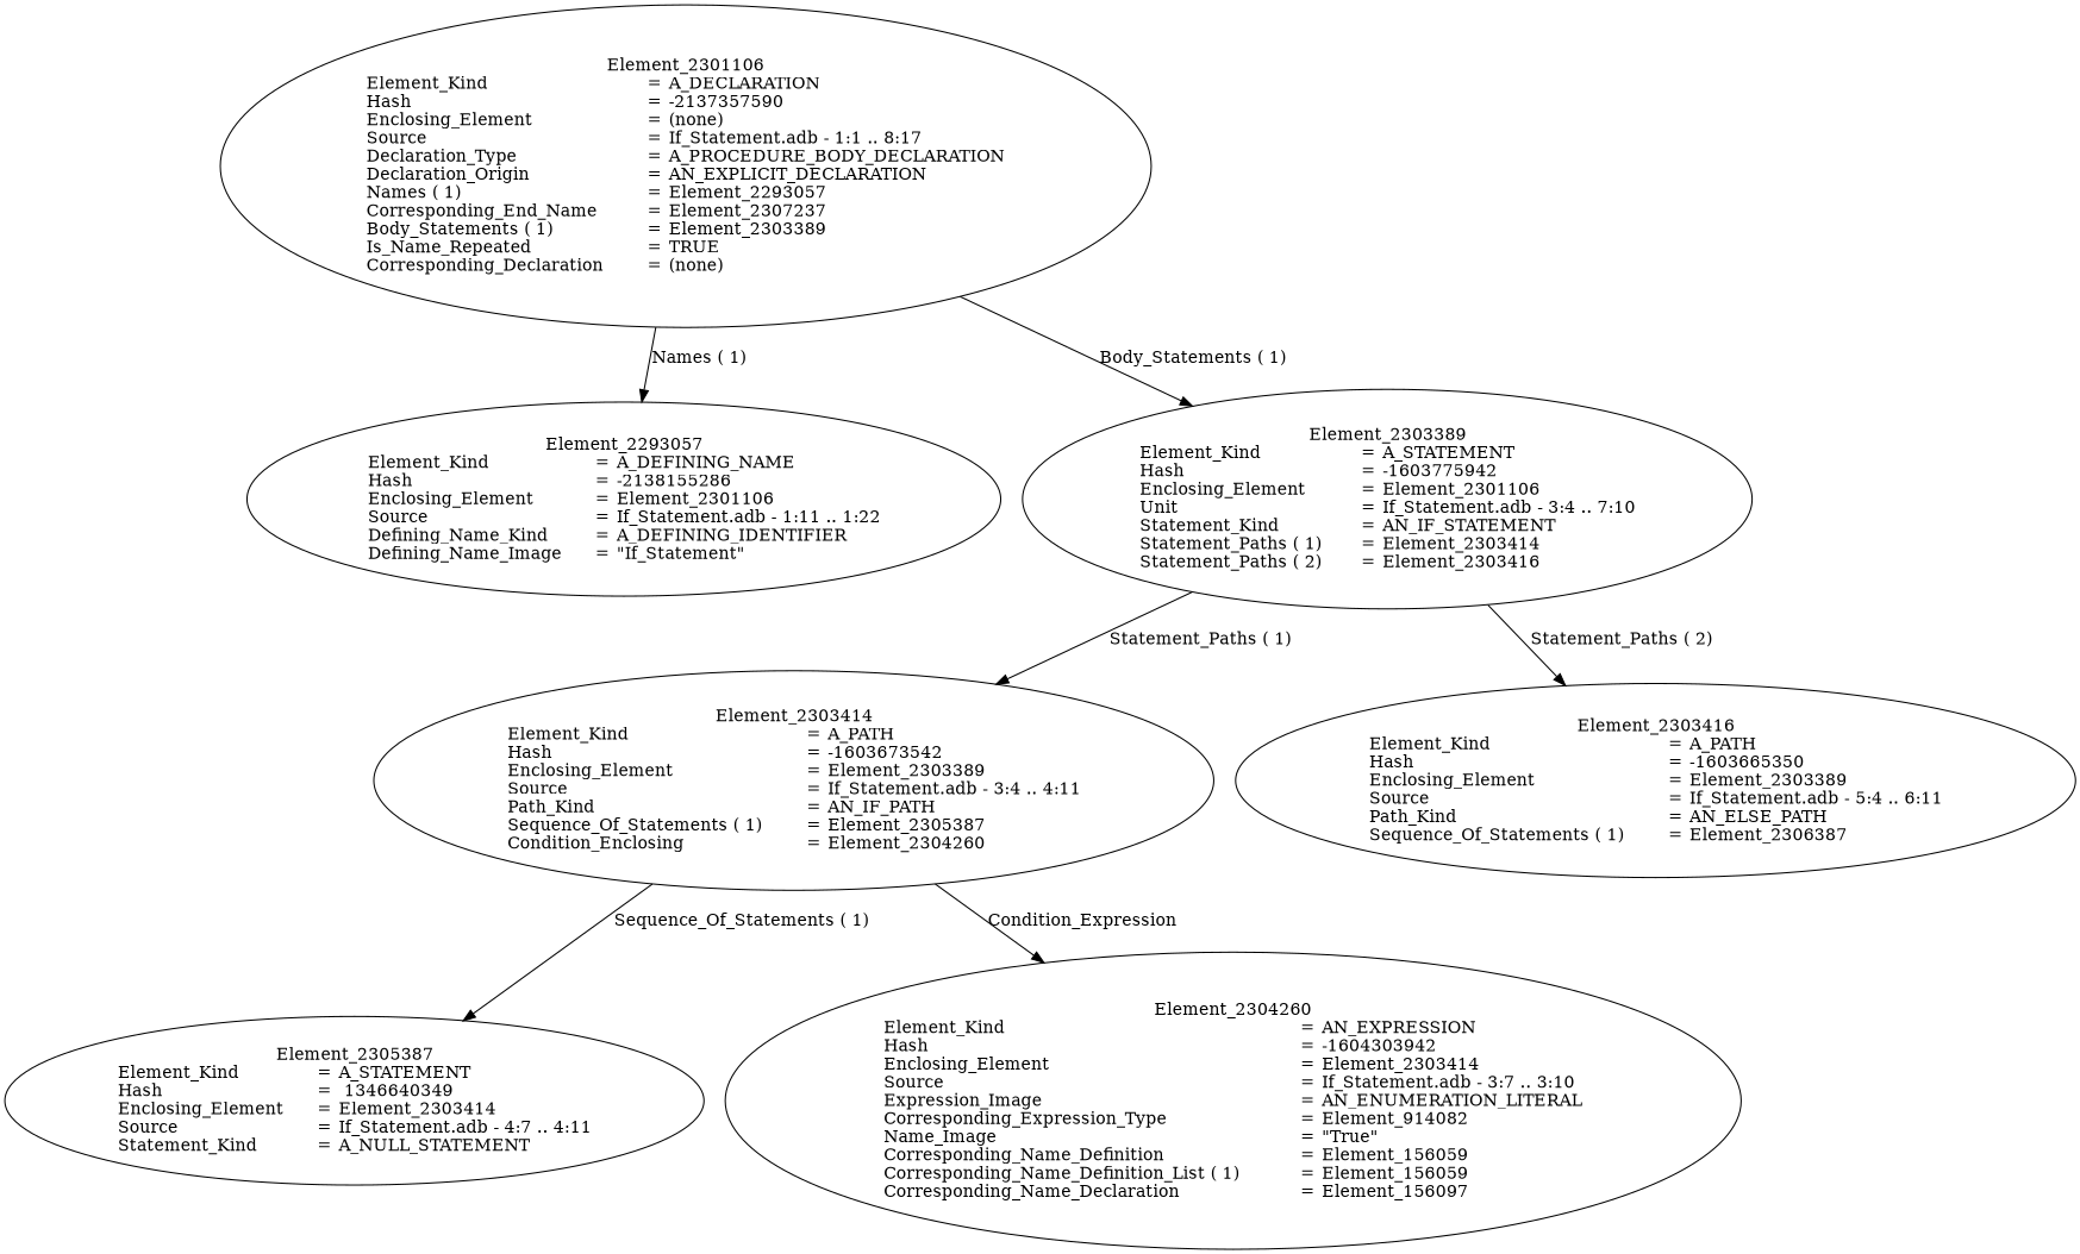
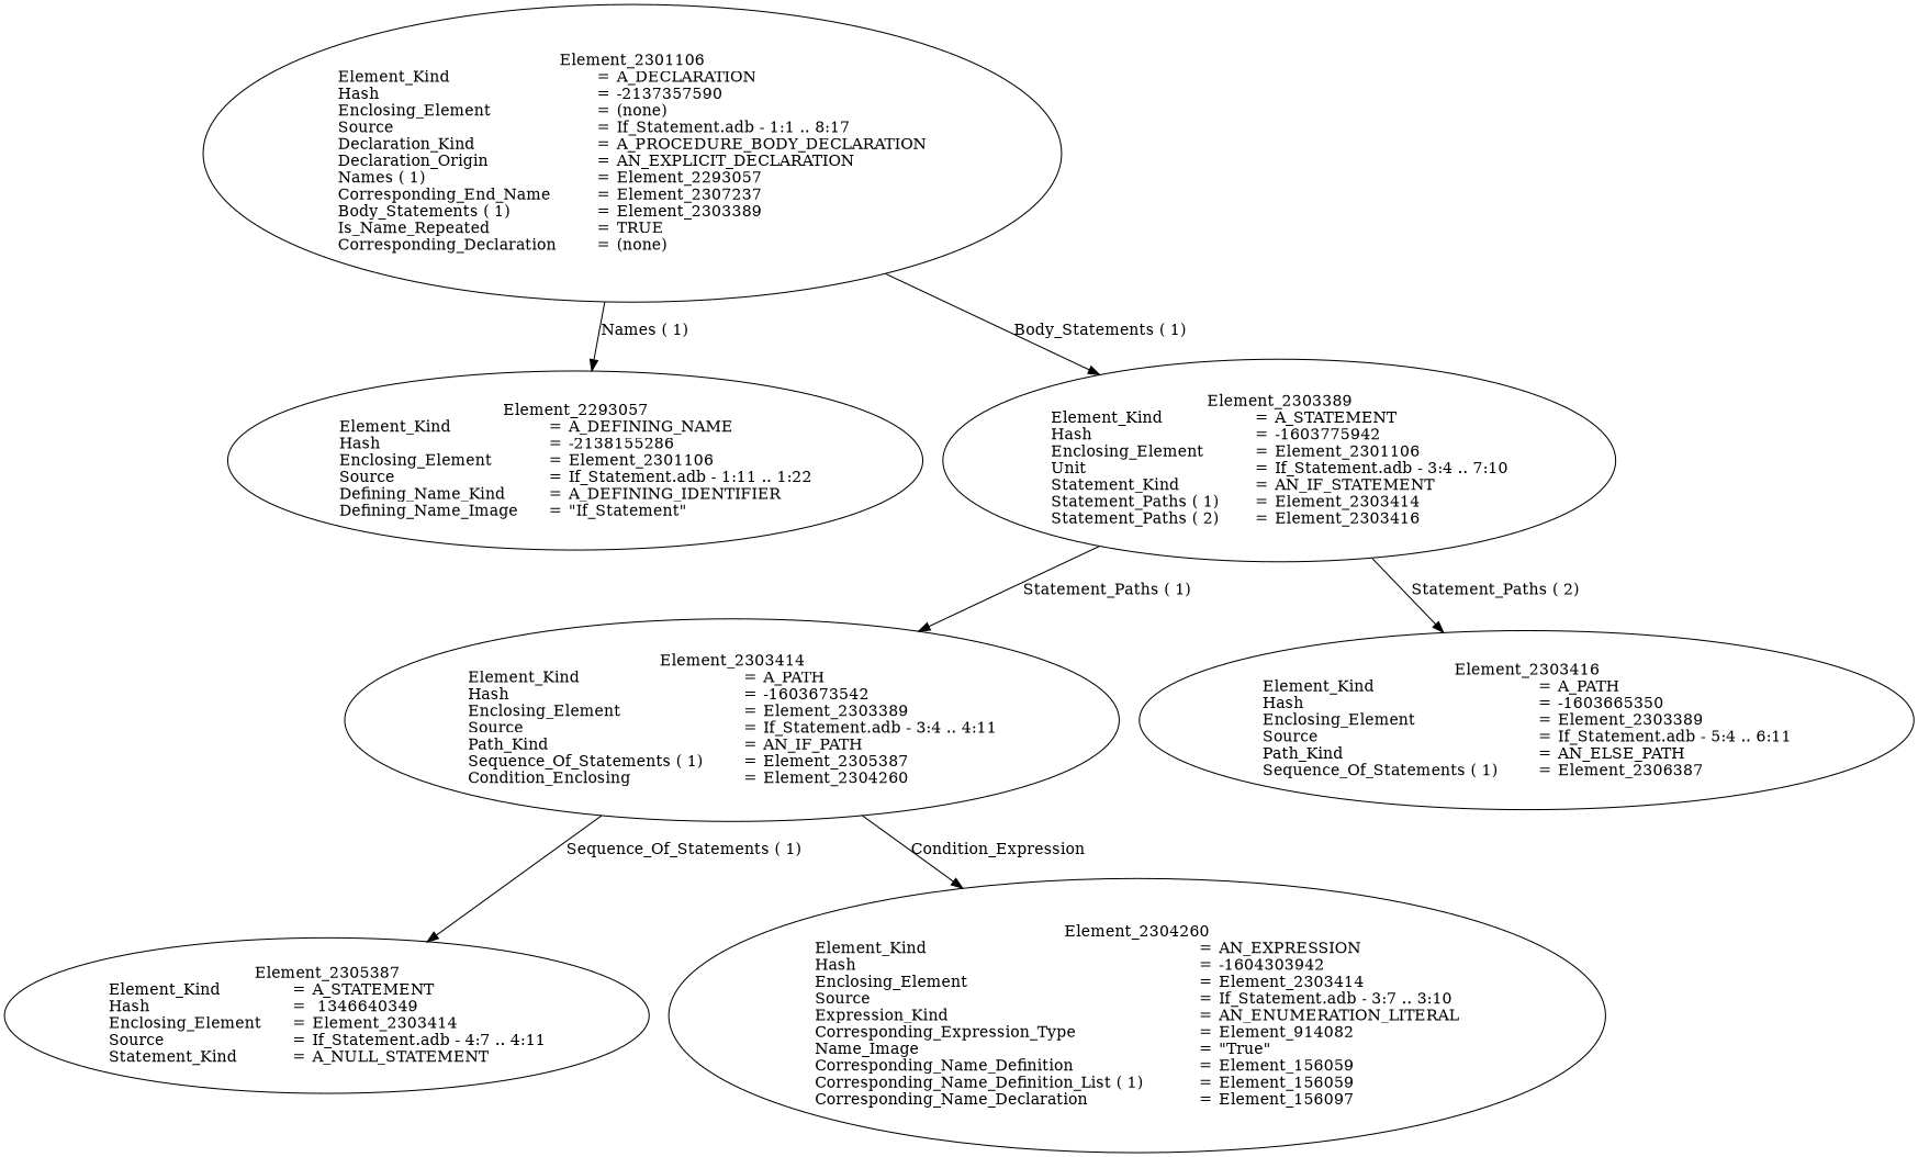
  digraph {
-   n1 [label=<<TABLE BORDER="0" CELLBORDER="0" CELLSPACING="0" CELLPADDING="0">            <TR><TD COLSPAN="3">Element_2301106</TD></TR>           <TR><TD ALIGN="LEFT">Element_Kind    </TD><TD> = </TD><TD ALIGN="LEFT">A_DECLARATION</TD></TR>           <TR><TD ALIGN="LEFT">Hash  </TD><TD> = </TD><TD ALIGN="LEFT">-2137357590</TD></TR>           <TR><TD ALIGN="LEFT">Enclosing_Element     </TD><TD> = </TD><TD ALIGN="LEFT">(none)</TD></TR>           <TR><TD ALIGN="LEFT">Source  </TD><TD> = </TD><TD ALIGN="LEFT">If_Statement.adb - 1:1 .. 8:17</TD></TR>           <TR><TD ALIGN="LEFT">Declaration_Type     </TD><TD> = </TD><TD ALIGN="LEFT">A_PROCEDURE_BODY_DECLARATION</TD></TR>           <TR><TD ALIGN="LEFT">Declaration_Origin     </TD><TD> = </TD><TD ALIGN="LEFT">AN_EXPLICIT_DECLARATION</TD></TR>           <TR><TD ALIGN="LEFT">Names ( 1)   </TD><TD> = </TD><TD ALIGN="LEFT">Element_2293057</TD></TR>           <TR><TD ALIGN="LEFT">Corresponding_End_Name      </TD><TD> = </TD><TD ALIGN="LEFT">Element_2307237</TD></TR>           <TR><TD ALIGN="LEFT">Body_Statements ( 1)      </TD><TD> = </TD><TD ALIGN="LEFT">Element_2303389</TD></TR>           <TR><TD ALIGN="LEFT">Is_Name_Repeated     </TD><TD> = </TD><TD ALIGN="LEFT">TRUE</TD></TR>           <TR><TD ALIGN="LEFT">Corresponding_Declaration       </TD><TD> = </TD><TD ALIGN="LEFT">(none)</TD></TR>           </TABLE>>]
+   n1 [label=<<TABLE BORDER="0" CELLBORDER="0" CELLSPACING="0" CELLPADDING="0">            <TR><TD COLSPAN="3">Element_2301106</TD></TR>           <TR><TD ALIGN="LEFT">Element_Kind    </TD><TD> = </TD><TD ALIGN="LEFT">A_DECLARATION</TD></TR>           <TR><TD ALIGN="LEFT">Hash  </TD><TD> = </TD><TD ALIGN="LEFT">-2137357590</TD></TR>           <TR><TD ALIGN="LEFT">Enclosing_Element     </TD><TD> = </TD><TD ALIGN="LEFT">(none)</TD></TR>           <TR><TD ALIGN="LEFT">Source  </TD><TD> = </TD><TD ALIGN="LEFT">If_Statement.adb - 1:1 .. 8:17</TD></TR>           <TR><TD ALIGN="LEFT">Declaration_Kind     </TD><TD> = </TD><TD ALIGN="LEFT">A_PROCEDURE_BODY_DECLARATION</TD></TR>           <TR><TD ALIGN="LEFT">Declaration_Origin     </TD><TD> = </TD><TD ALIGN="LEFT">AN_EXPLICIT_DECLARATION</TD></TR>           <TR><TD ALIGN="LEFT">Names ( 1)   </TD><TD> = </TD><TD ALIGN="LEFT">Element_2293057</TD></TR>           <TR><TD ALIGN="LEFT">Corresponding_End_Name      </TD><TD> = </TD><TD ALIGN="LEFT">Element_2307237</TD></TR>           <TR><TD ALIGN="LEFT">Body_Statements ( 1)      </TD><TD> = </TD><TD ALIGN="LEFT">Element_2303389</TD></TR>           <TR><TD ALIGN="LEFT">Is_Name_Repeated     </TD><TD> = </TD><TD ALIGN="LEFT">TRUE</TD></TR>           <TR><TD ALIGN="LEFT">Corresponding_Declaration       </TD><TD> = </TD><TD ALIGN="LEFT">(none)</TD></TR>           </TABLE>>]
    n2 [label=<<TABLE BORDER="0" CELLBORDER="0" CELLSPACING="0" CELLPADDING="0">            <TR><TD COLSPAN="3">Element_2293057</TD></TR>           <TR><TD ALIGN="LEFT">Element_Kind    </TD><TD> = </TD><TD ALIGN="LEFT">A_DEFINING_NAME</TD></TR>           <TR><TD ALIGN="LEFT">Hash  </TD><TD> = </TD><TD ALIGN="LEFT">-2138155286</TD></TR>           <TR><TD ALIGN="LEFT">Enclosing_Element     </TD><TD> = </TD><TD ALIGN="LEFT">Element_2301106</TD></TR>           <TR><TD ALIGN="LEFT">Source  </TD><TD> = </TD><TD ALIGN="LEFT">If_Statement.adb - 1:11 .. 1:22</TD></TR>           <TR><TD ALIGN="LEFT">Defining_Name_Kind     </TD><TD> = </TD><TD ALIGN="LEFT">A_DEFINING_IDENTIFIER</TD></TR>           <TR><TD ALIGN="LEFT">Defining_Name_Image     </TD><TD> = </TD><TD ALIGN="LEFT">"If_Statement"</TD></TR>           </TABLE>>]
    n3 [label=<<TABLE BORDER="0" CELLBORDER="0" CELLSPACING="0" CELLPADDING="0">            <TR><TD COLSPAN="3">Element_2303389</TD></TR>           <TR><TD ALIGN="LEFT">Element_Kind    </TD><TD> = </TD><TD ALIGN="LEFT">A_STATEMENT</TD></TR>           <TR><TD ALIGN="LEFT">Hash  </TD><TD> = </TD><TD ALIGN="LEFT">-1603775942</TD></TR>           <TR><TD ALIGN="LEFT">Enclosing_Element     </TD><TD> = </TD><TD ALIGN="LEFT">Element_2301106</TD></TR>           <TR><TD ALIGN="LEFT">Unit  </TD><TD> = </TD><TD ALIGN="LEFT">If_Statement.adb - 3:4 .. 7:10</TD></TR>           <TR><TD ALIGN="LEFT">Statement_Kind    </TD><TD> = </TD><TD ALIGN="LEFT">AN_IF_STATEMENT</TD></TR>           <TR><TD ALIGN="LEFT">Statement_Paths ( 1)      </TD><TD> = </TD><TD ALIGN="LEFT">Element_2303414</TD></TR>           <TR><TD ALIGN="LEFT">Statement_Paths ( 2)      </TD><TD> = </TD><TD ALIGN="LEFT">Element_2303416</TD></TR>           </TABLE>>]
    n4 [label=<<TABLE BORDER="0" CELLBORDER="0" CELLSPACING="0" CELLPADDING="0">            <TR><TD COLSPAN="3">Element_2303414</TD></TR>           <TR><TD ALIGN="LEFT">Element_Kind    </TD><TD> = </TD><TD ALIGN="LEFT">A_PATH</TD></TR>           <TR><TD ALIGN="LEFT">Hash  </TD><TD> = </TD><TD ALIGN="LEFT">-1603673542</TD></TR>           <TR><TD ALIGN="LEFT">Enclosing_Element     </TD><TD> = </TD><TD ALIGN="LEFT">Element_2303389</TD></TR>           <TR><TD ALIGN="LEFT">Source  </TD><TD> = </TD><TD ALIGN="LEFT">If_Statement.adb - 3:4 .. 4:11</TD></TR>           <TR><TD ALIGN="LEFT">Path_Kind   </TD><TD> = </TD><TD ALIGN="LEFT">AN_IF_PATH</TD></TR>           <TR><TD ALIGN="LEFT">Sequence_Of_Statements ( 1)       </TD><TD> = </TD><TD ALIGN="LEFT">Element_2305387</TD></TR>           <TR><TD ALIGN="LEFT">Condition_Enclosing      </TD><TD> = </TD><TD ALIGN="LEFT">Element_2304260</TD></TR>           </TABLE>>]
    n5 [label=<<TABLE BORDER="0" CELLBORDER="0" CELLSPACING="0" CELLPADDING="0">            <TR><TD COLSPAN="3">Element_2303416</TD></TR>           <TR><TD ALIGN="LEFT">Element_Kind    </TD><TD> = </TD><TD ALIGN="LEFT">A_PATH</TD></TR>           <TR><TD ALIGN="LEFT">Hash  </TD><TD> = </TD><TD ALIGN="LEFT">-1603665350</TD></TR>           <TR><TD ALIGN="LEFT">Enclosing_Element     </TD><TD> = </TD><TD ALIGN="LEFT">Element_2303389</TD></TR>           <TR><TD ALIGN="LEFT">Source  </TD><TD> = </TD><TD ALIGN="LEFT">If_Statement.adb - 5:4 .. 6:11</TD></TR>           <TR><TD ALIGN="LEFT">Path_Kind   </TD><TD> = </TD><TD ALIGN="LEFT">AN_ELSE_PATH</TD></TR>           <TR><TD ALIGN="LEFT">Sequence_Of_Statements ( 1)       </TD><TD> = </TD><TD ALIGN="LEFT">Element_2306387</TD></TR>           </TABLE>>]
    n6 [label=<<TABLE BORDER="0" CELLBORDER="0" CELLSPACING="0" CELLPADDING="0">            <TR><TD COLSPAN="3">Element_2305387</TD></TR>           <TR><TD ALIGN="LEFT">Element_Kind    </TD><TD> = </TD><TD ALIGN="LEFT">A_STATEMENT</TD></TR>           <TR><TD ALIGN="LEFT">Hash  </TD><TD> = </TD><TD ALIGN="LEFT"> 1346640349</TD></TR>           <TR><TD ALIGN="LEFT">Enclosing_Element     </TD><TD> = </TD><TD ALIGN="LEFT">Element_2303414</TD></TR>           <TR><TD ALIGN="LEFT">Source  </TD><TD> = </TD><TD ALIGN="LEFT">If_Statement.adb - 4:7 .. 4:11</TD></TR>           <TR><TD ALIGN="LEFT">Statement_Kind    </TD><TD> = </TD><TD ALIGN="LEFT">A_NULL_STATEMENT</TD></TR>           </TABLE>>]
-   n7 [label=<<TABLE BORDER="0" CELLBORDER="0" CELLSPACING="0" CELLPADDING="0">            <TR><TD COLSPAN="3">Element_2304260</TD></TR>           <TR><TD ALIGN="LEFT">Element_Kind    </TD><TD> = </TD><TD ALIGN="LEFT">AN_EXPRESSION</TD></TR>           <TR><TD ALIGN="LEFT">Hash  </TD><TD> = </TD><TD ALIGN="LEFT">-1604303942</TD></TR>           <TR><TD ALIGN="LEFT">Enclosing_Element     </TD><TD> = </TD><TD ALIGN="LEFT">Element_2303414</TD></TR>           <TR><TD ALIGN="LEFT">Source  </TD><TD> = </TD><TD ALIGN="LEFT">If_Statement.adb - 3:7 .. 3:10</TD></TR>           <TR><TD ALIGN="LEFT">Expression_Image    </TD><TD> = </TD><TD ALIGN="LEFT">AN_ENUMERATION_LITERAL</TD></TR>           <TR><TD ALIGN="LEFT">Corresponding_Expression_Type        </TD><TD> = </TD><TD ALIGN="LEFT">Element_914082</TD></TR>           <TR><TD ALIGN="LEFT">Name_Image   </TD><TD> = </TD><TD ALIGN="LEFT">"True"</TD></TR>           <TR><TD ALIGN="LEFT">Corresponding_Name_Definition        </TD><TD> = </TD><TD ALIGN="LEFT">Element_156059</TD></TR>           <TR><TD ALIGN="LEFT">Corresponding_Name_Definition_List ( 1)          </TD><TD> = </TD><TD ALIGN="LEFT">Element_156059</TD></TR>           <TR><TD ALIGN="LEFT">Corresponding_Name_Declaration        </TD><TD> = </TD><TD ALIGN="LEFT">Element_156097</TD></TR>           </TABLE>>]
+   n7 [label=<<TABLE BORDER="0" CELLBORDER="0" CELLSPACING="0" CELLPADDING="0">            <TR><TD COLSPAN="3">Element_2304260</TD></TR>           <TR><TD ALIGN="LEFT">Element_Kind    </TD><TD> = </TD><TD ALIGN="LEFT">AN_EXPRESSION</TD></TR>           <TR><TD ALIGN="LEFT">Hash  </TD><TD> = </TD><TD ALIGN="LEFT">-1604303942</TD></TR>           <TR><TD ALIGN="LEFT">Enclosing_Element     </TD><TD> = </TD><TD ALIGN="LEFT">Element_2303414</TD></TR>           <TR><TD ALIGN="LEFT">Source  </TD><TD> = </TD><TD ALIGN="LEFT">If_Statement.adb - 3:7 .. 3:10</TD></TR>           <TR><TD ALIGN="LEFT">Expression_Kind    </TD><TD> = </TD><TD ALIGN="LEFT">AN_ENUMERATION_LITERAL</TD></TR>           <TR><TD ALIGN="LEFT">Corresponding_Expression_Type        </TD><TD> = </TD><TD ALIGN="LEFT">Element_914082</TD></TR>           <TR><TD ALIGN="LEFT">Name_Image   </TD><TD> = </TD><TD ALIGN="LEFT">"True"</TD></TR>           <TR><TD ALIGN="LEFT">Corresponding_Name_Definition        </TD><TD> = </TD><TD ALIGN="LEFT">Element_156059</TD></TR>           <TR><TD ALIGN="LEFT">Corresponding_Name_Definition_List ( 1)          </TD><TD> = </TD><TD ALIGN="LEFT">Element_156059</TD></TR>           <TR><TD ALIGN="LEFT">Corresponding_Name_Declaration        </TD><TD> = </TD><TD ALIGN="LEFT">Element_156097</TD></TR>           </TABLE>>]
    n1 -> n2 [label="Names ( 1)"]
    n1 -> n3 [label="Body_Statements ( 1)"]
    n3 -> n4 [label="Statement_Paths ( 1)"]
    n3 -> n5 [label="Statement_Paths ( 2)"]
    n4 -> n6 [label="Sequence_Of_Statements ( 1)"]
    n4 -> n7 [label=Condition_Expression]
  }
